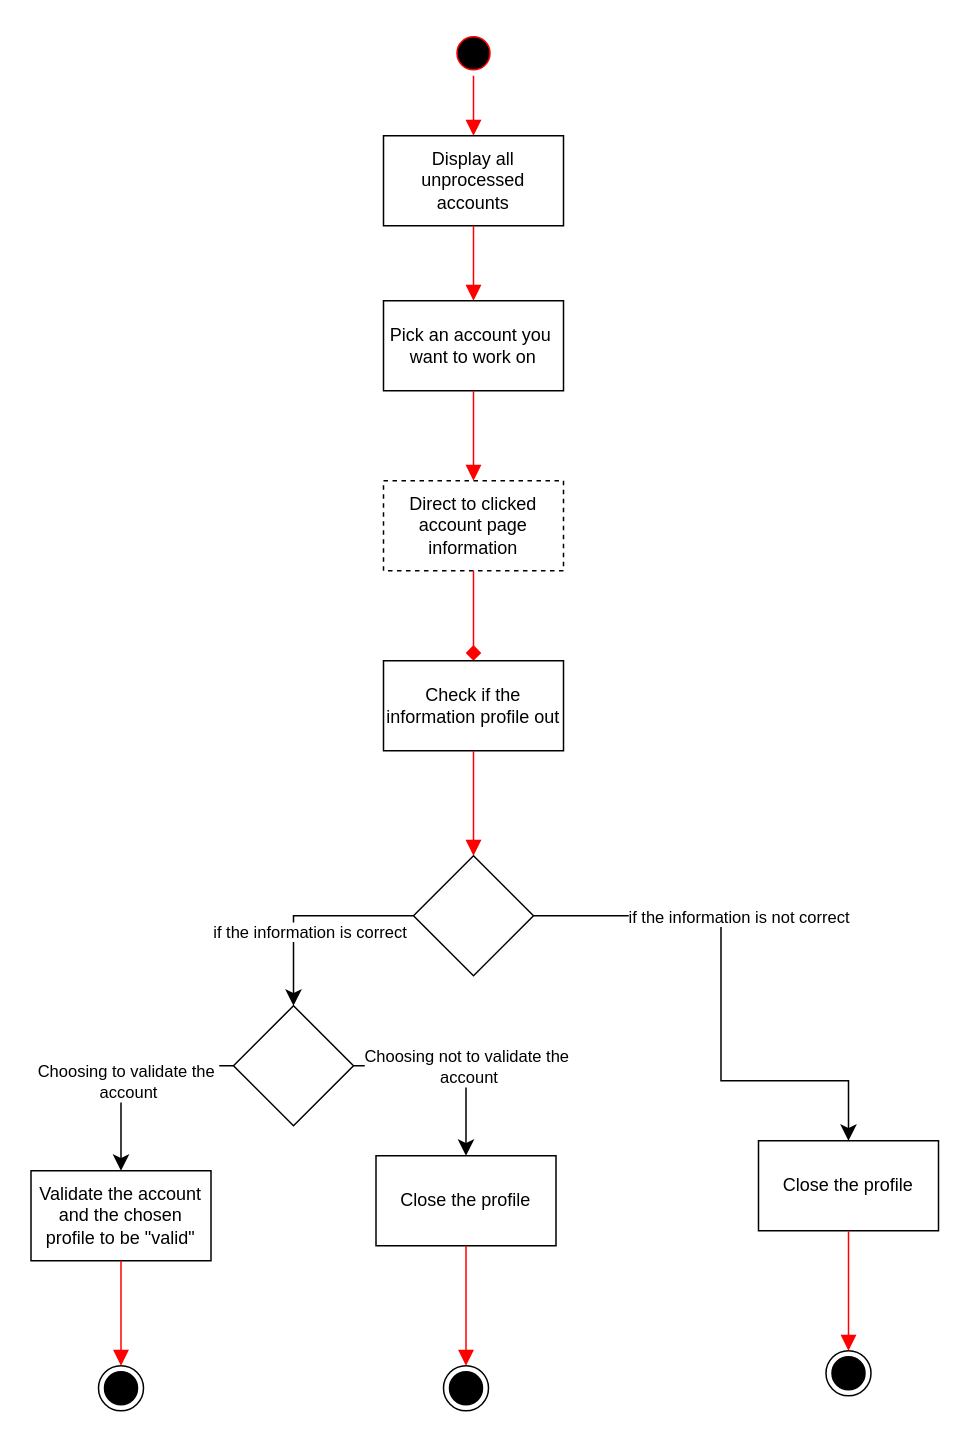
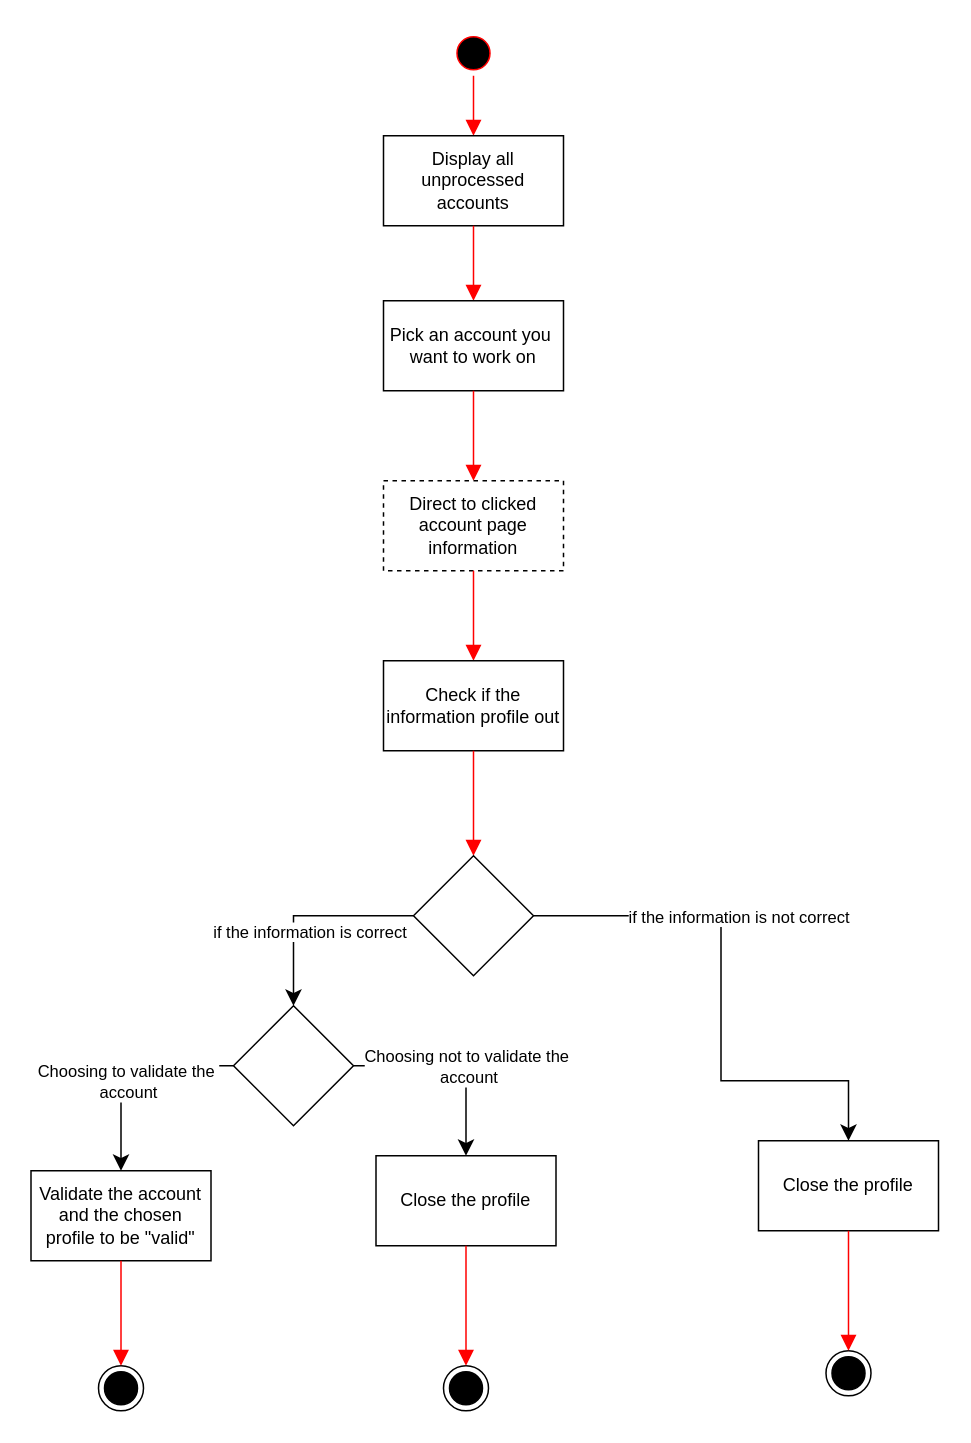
  <mxCell id="0" />
  <mxCell id="1" parent="0" />
  <mxCell id="2" value="" style="ellipse;html=1;shape=startState;fillColor=light-dark(#000000,#000000);strokeColor=light-dark(#FF0000,#FFFFFF);" vertex="1" parent="1"><mxGeometry x="300" y="20" width="30" height="30" as="geometry" /></mxCell>
  <mxCell id="3" value="" style="edgeStyle=orthogonalEdgeStyle;html=1;verticalAlign=bottom;endArrow=block;endSize=8;strokeColor=light-dark(#FF0000,#000000);rounded=0;endFill=1;entryX=0.5;entryY=0;entryDx=0;entryDy=0;" edge="1" source="2" parent="1" target="4"><mxGeometry relative="1" as="geometry"><mxPoint x="315" y="120" as="targetPoint" /></mxGeometry></mxCell>
  <mxCell id="4" value="Display all unprocessed accounts" style="rounded=0;whiteSpace=wrap;html=1;" vertex="1" parent="1"><mxGeometry x="255" y="90" width="120" height="60" as="geometry" /></mxCell>
  <mxCell id="5" value="" style="edgeStyle=orthogonalEdgeStyle;html=1;verticalAlign=bottom;endArrow=block;endSize=8;strokeColor=light-dark(#FF0000,#000000);rounded=0;endFill=1;entryX=0.5;entryY=0;entryDx=0;entryDy=0;exitX=0.5;exitY=1;exitDx=0;exitDy=0;" edge="1" parent="1" target="6" source="4"><mxGeometry relative="1" as="geometry"><mxPoint x="315" y="230" as="targetPoint" /><mxPoint x="315" y="160" as="sourcePoint" /></mxGeometry></mxCell>
  <mxCell id="6" value="Pick an account you&amp;nbsp;&lt;br&gt;want to work on" style="rounded=0;whiteSpace=wrap;html=1;" vertex="1" parent="1"><mxGeometry x="255" y="200" width="120" height="60" as="geometry" /></mxCell>
  <mxCell id="7" value="" style="edgeStyle=orthogonalEdgeStyle;html=1;verticalAlign=bottom;endArrow=block;endSize=8;strokeColor=light-dark(#FF0000,#000000);rounded=0;endFill=1;entryX=0.5;entryY=0;entryDx=0;entryDy=0;exitX=0.5;exitY=1;exitDx=0;exitDy=0;" edge="1" parent="1" target="8" source="6"><mxGeometry relative="1" as="geometry"><mxPoint x="315" y="350" as="targetPoint" /><mxPoint x="315" y="280" as="sourcePoint" /></mxGeometry></mxCell>
  <mxCell id="8" value="Direct to clicked account page information" style="rounded=0;whiteSpace=wrap;html=1;dashed=1;" vertex="1" parent="1"><mxGeometry x="255" y="320" width="120" height="60" as="geometry" /></mxCell>
- <mxCell id="9" value="" style="edgeStyle=orthogonalEdgeStyle;html=1;verticalAlign=bottom;endArrow=diamond;endSize=8;strokeColor=light-dark(#FF0000,#000000);rounded=0;endFill=1;entryX=0.5;entryY=0;entryDx=0;entryDy=0;exitX=0.5;exitY=1;exitDx=0;exitDy=0;" edge="1" parent="1" target="10" source="8"><mxGeometry relative="1" as="geometry"><mxPoint x="315" y="480" as="targetPoint" /><mxPoint x="315" y="410" as="sourcePoint" /></mxGeometry></mxCell>
+ <mxCell id="9" value="" style="edgeStyle=orthogonalEdgeStyle;html=1;verticalAlign=bottom;endArrow=block;endSize=8;strokeColor=light-dark(#FF0000,#000000);rounded=0;endFill=1;entryX=0.5;entryY=0;entryDx=0;entryDy=0;exitX=0.5;exitY=1;exitDx=0;exitDy=0;" edge="1" parent="1" target="10" source="8"><mxGeometry relative="1" as="geometry"><mxPoint x="315" y="480" as="targetPoint" /><mxPoint x="315" y="410" as="sourcePoint" /></mxGeometry></mxCell>
  <mxCell id="10" value="Check if the information profile out" style="rounded=0;whiteSpace=wrap;html=1;" vertex="1" parent="1"><mxGeometry x="255" y="440" width="120" height="60" as="geometry" /></mxCell>
  <mxCell id="11" value="" style="edgeStyle=orthogonalEdgeStyle;html=1;verticalAlign=bottom;endArrow=block;endSize=8;strokeColor=light-dark(#FF0000,#000000);rounded=0;endFill=1;entryX=0.5;entryY=0;entryDx=0;entryDy=0;exitX=0.5;exitY=1;exitDx=0;exitDy=0;" edge="1" parent="1" target="13" source="10"><mxGeometry relative="1" as="geometry"><mxPoint x="315" y="560" as="targetPoint" /><mxPoint x="315" y="530" as="sourcePoint" /></mxGeometry></mxCell>
  <mxCell id="12" value="" style="ellipse;html=1;shape=endState;fillColor=#000000;strokeColor=light-dark(#000000,#000000);" vertex="1" parent="1"><mxGeometry x="65" y="910" width="30" height="30" as="geometry" /></mxCell>
  <mxCell id="13" value="" style="rhombus;whiteSpace=wrap;html=1;" vertex="1" parent="1"><mxGeometry x="275" y="570" width="80" height="80" as="geometry" /></mxCell>
  <mxCell id="14" value="" style="edgeStyle=segmentEdgeStyle;endArrow=classic;html=1;curved=0;rounded=0;endSize=8;startSize=8;exitX=0;exitY=0.5;exitDx=0;exitDy=0;strokeColor=light-dark(#000000,#000000);entryX=0.5;entryY=0;entryDx=0;entryDy=0;" edge="1" parent="1" source="13" target="18"><mxGeometry width="50" height="50" relative="1" as="geometry"><mxPoint x="250" y="610" as="sourcePoint" /><mxPoint x="195" y="710" as="targetPoint" /></mxGeometry></mxCell>
  <mxCell id="15" value="if the information is correct" style="edgeLabel;html=1;align=center;verticalAlign=middle;resizable=0;points=[];" vertex="1" connectable="0" parent="14"><mxGeometry x="-0.729" relative="1" as="geometry"><mxPoint x="-51" y="10" as="offset" /></mxGeometry></mxCell>
  <mxCell id="16" value="" style="edgeStyle=segmentEdgeStyle;endArrow=classic;html=1;curved=0;rounded=0;endSize=8;startSize=8;exitX=1;exitY=0.5;exitDx=0;exitDy=0;strokeColor=light-dark(#000000,#000000);entryX=0.5;entryY=0;entryDx=0;entryDy=0;" edge="1" parent="1" source="13" target="28"><mxGeometry width="50" height="50" relative="1" as="geometry"><mxPoint x="450" y="610" as="sourcePoint" /><mxPoint x="430" y="720" as="targetPoint" /><Array as="points"><mxPoint x="480" y="610" /><mxPoint x="480" y="720" /><mxPoint x="565" y="720" /></Array></mxGeometry></mxCell>
  <mxCell id="17" value="if the information is not correct" style="edgeLabel;html=1;align=center;verticalAlign=middle;resizable=0;points=[];" vertex="1" connectable="0" parent="16"><mxGeometry x="-0.729" relative="1" as="geometry"><mxPoint x="87" as="offset" /></mxGeometry></mxCell>
  <mxCell id="18" value="" style="rhombus;whiteSpace=wrap;html=1;" vertex="1" parent="1"><mxGeometry x="155" y="670" width="80" height="80" as="geometry" /></mxCell>
  <mxCell id="19" value="" style="edgeStyle=segmentEdgeStyle;endArrow=classic;html=1;curved=0;rounded=0;endSize=8;startSize=8;exitX=0;exitY=0.5;exitDx=0;exitDy=0;strokeColor=light-dark(#000000,#000000);entryX=0.5;entryY=0;entryDx=0;entryDy=0;" edge="1" parent="1" source="18" target="21"><mxGeometry width="50" height="50" relative="1" as="geometry"><mxPoint x="155" y="710" as="sourcePoint" /><mxPoint x="75" y="770" as="targetPoint" /></mxGeometry></mxCell>
  <mxCell id="20" value="Choosing to validate the&amp;nbsp;&lt;br&gt;account" style="edgeLabel;html=1;align=center;verticalAlign=middle;resizable=0;points=[];" vertex="1" connectable="0" parent="19"><mxGeometry x="-0.729" relative="1" as="geometry"><mxPoint x="-51" y="10" as="offset" /></mxGeometry></mxCell>
  <mxCell id="21" value="Validate the account and the chosen profile to be &quot;valid&quot;" style="rounded=0;whiteSpace=wrap;html=1;" vertex="1" parent="1"><mxGeometry x="20" y="780" width="120" height="60" as="geometry" /></mxCell>
  <mxCell id="22" value="" style="edgeStyle=orthogonalEdgeStyle;html=1;verticalAlign=bottom;endArrow=block;endSize=8;strokeColor=light-dark(#FF0000,#000000);rounded=0;endFill=1;entryX=0.5;entryY=0;entryDx=0;entryDy=0;exitX=0.5;exitY=1;exitDx=0;exitDy=0;" edge="1" parent="1" source="21" target="12"><mxGeometry relative="1" as="geometry"><mxPoint x="79.5" y="910" as="targetPoint" /><mxPoint x="79.5" y="850" as="sourcePoint" /></mxGeometry></mxCell>
  <mxCell id="23" value="" style="edgeStyle=segmentEdgeStyle;endArrow=classic;html=1;curved=0;rounded=0;endSize=8;startSize=8;exitX=1;exitY=0.5;exitDx=0;exitDy=0;strokeColor=light-dark(#000000,#000000);entryX=0.5;entryY=0;entryDx=0;entryDy=0;" edge="1" parent="1" source="18" target="25"><mxGeometry width="50" height="50" relative="1" as="geometry"><mxPoint x="375" y="740" as="sourcePoint" /><mxPoint x="300" y="770" as="targetPoint" /></mxGeometry></mxCell>
  <mxCell id="24" value="Choosing not to validate the&amp;nbsp;&lt;br&gt;account" style="edgeLabel;html=1;align=center;verticalAlign=middle;resizable=0;points=[];" vertex="1" connectable="0" parent="23"><mxGeometry x="-0.729" relative="1" as="geometry"><mxPoint x="58" as="offset" /></mxGeometry></mxCell>
  <mxCell id="25" value="Close the profile" style="rounded=0;whiteSpace=wrap;html=1;" vertex="1" parent="1"><mxGeometry x="250" y="770" width="120" height="60" as="geometry" /></mxCell>
  <mxCell id="26" value="" style="ellipse;html=1;shape=endState;fillColor=#000000;strokeColor=light-dark(#000000,#000000);" vertex="1" parent="1"><mxGeometry x="295" y="910" width="30" height="30" as="geometry" /></mxCell>
  <mxCell id="27" value="" style="edgeStyle=orthogonalEdgeStyle;html=1;verticalAlign=bottom;endArrow=block;endSize=8;strokeColor=light-dark(#FF0000,#000000);rounded=0;endFill=1;entryX=0.5;entryY=0;entryDx=0;entryDy=0;exitX=0.5;exitY=1;exitDx=0;exitDy=0;" edge="1" parent="1" target="26" source="25"><mxGeometry relative="1" as="geometry"><mxPoint x="309.5" y="910" as="targetPoint" /><mxPoint x="310" y="840" as="sourcePoint" /></mxGeometry></mxCell>
  <mxCell id="28" value="Close the profile" style="rounded=0;whiteSpace=wrap;html=1;" vertex="1" parent="1"><mxGeometry x="505" y="760" width="120" height="60" as="geometry" /></mxCell>
  <mxCell id="29" value="" style="ellipse;html=1;shape=endState;fillColor=#000000;strokeColor=light-dark(#000000,#000000);" vertex="1" parent="1"><mxGeometry x="550" y="900" width="30" height="30" as="geometry" /></mxCell>
  <mxCell id="30" value="" style="edgeStyle=orthogonalEdgeStyle;html=1;verticalAlign=bottom;endArrow=block;endSize=8;strokeColor=light-dark(#FF0000,#000000);rounded=0;endFill=1;entryX=0.5;entryY=0;entryDx=0;entryDy=0;exitX=0.5;exitY=1;exitDx=0;exitDy=0;" edge="1" parent="1" target="29" source="28"><mxGeometry relative="1" as="geometry"><mxPoint x="564.5" y="900" as="targetPoint" /><mxPoint x="565" y="830" as="sourcePoint" /></mxGeometry></mxCell>
